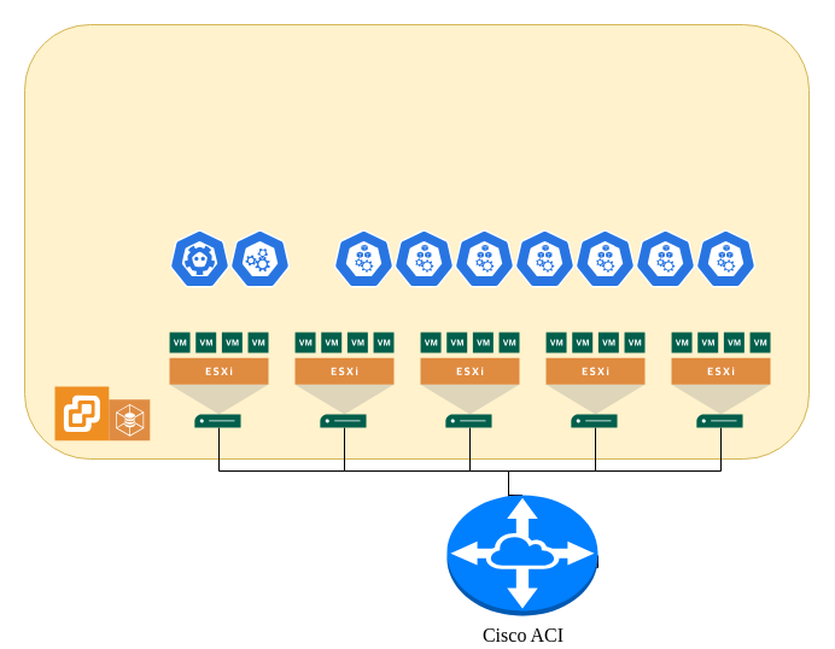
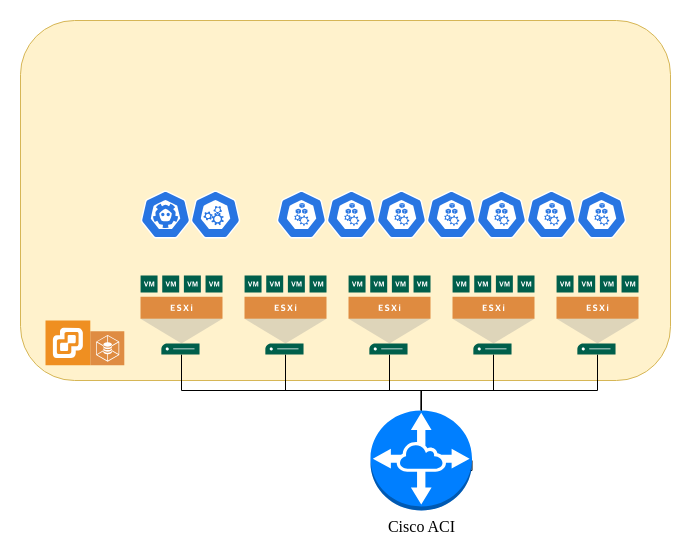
  <mxCell id="0" />
  <mxCell id="1" parent="0" />
  <mxCell id="2" value="" style="rounded=1;whiteSpace=wrap;html=1;fillColor=#fff2cc;strokeColor=#d6b656;labelPosition=center;verticalLabelPosition=middle;align=center;verticalAlign=middle;" vertex="1" parent="1"><mxGeometry x="20" y="20" width="650" height="360" as="geometry" /></mxCell>
  <mxCell id="3" value="" style="shadow=0;dashed=0;html=1;strokeColor=none;fillColor=#EF8F21;labelPosition=center;verticalLabelPosition=bottom;verticalAlign=top;align=center;outlineConnect=0;shape=mxgraph.veeam.vsphere" parent="1" vertex="1"><mxGeometry x="45" y="320" width="44.8" height="44.8" as="geometry" /></mxCell>
  <mxCell id="4" style="edgeStyle=orthogonalEdgeStyle;rounded=0;orthogonalLoop=1;jettySize=auto;html=1;endArrow=none;endFill=0;exitX=0.5;exitY=0;exitDx=0;exitDy=0;exitPerimeter=0;" parent="1" source="15" target="11" edge="1"><mxGeometry relative="1" as="geometry"><Array as="points"><mxPoint x="421" y="390" /><mxPoint x="181" y="390" /></Array><mxPoint x="225" y="410" as="sourcePoint" /></mxGeometry></mxCell>
  <mxCell id="5" style="edgeStyle=orthogonalEdgeStyle;rounded=0;orthogonalLoop=1;jettySize=auto;html=1;endArrow=none;endFill=0;exitX=0.5;exitY=0;exitDx=0;exitDy=0;exitPerimeter=0;" parent="1" source="15" target="10" edge="1"><mxGeometry relative="1" as="geometry"><Array as="points"><mxPoint x="421" y="390" /><mxPoint x="285" y="390" /></Array><mxPoint x="225" y="410" as="sourcePoint" /></mxGeometry></mxCell>
  <mxCell id="6" style="edgeStyle=orthogonalEdgeStyle;rounded=0;orthogonalLoop=1;jettySize=auto;html=1;endArrow=none;endFill=0;exitX=0.5;exitY=0;exitDx=0;exitDy=0;exitPerimeter=0;" parent="1" source="15" target="12" edge="1"><mxGeometry relative="1" as="geometry"><mxPoint x="430" y="410" as="targetPoint" /><Array as="points"><mxPoint x="421" y="390" /><mxPoint x="389" y="390" /></Array><mxPoint x="335" y="410" as="sourcePoint" /></mxGeometry></mxCell>
  <mxCell id="7" style="edgeStyle=orthogonalEdgeStyle;rounded=0;orthogonalLoop=1;jettySize=auto;html=1;endArrow=none;endFill=0;" parent="1" source="15" target="13" edge="1"><mxGeometry relative="1" as="geometry"><mxPoint x="493" y="410" as="sourcePoint" /><Array as="points"><mxPoint x="421" y="390" /><mxPoint x="493" y="390" /></Array></mxGeometry></mxCell>
  <mxCell id="8" style="edgeStyle=orthogonalEdgeStyle;rounded=0;orthogonalLoop=1;jettySize=auto;html=1;exitX=1;exitY=0.5;exitDx=0;exitDy=0;exitPerimeter=0;endArrow=none;endFill=0;" parent="1" source="15" target="14" edge="1"><mxGeometry relative="1" as="geometry"><Array as="points"><mxPoint x="410" y="470" /><mxPoint x="410" y="460" /><mxPoint x="421" y="460" /><mxPoint x="421" y="390" /><mxPoint x="597" y="390" /></Array><mxPoint x="493" y="410" as="sourcePoint" /></mxGeometry></mxCell>
  <mxCell id="9" value="" style="group" parent="1" vertex="1" connectable="0"><mxGeometry x="140" y="275" width="498" height="79" as="geometry" /></mxCell>
  <mxCell id="10" value="" style="sketch=0;pointerEvents=1;shadow=0;dashed=0;html=1;strokeColor=none;fillColor=#005F4B;labelPosition=center;verticalLabelPosition=bottom;verticalAlign=top;align=center;outlineConnect=0;shape=mxgraph.veeam2.esxi_host;" parent="9" vertex="1"><mxGeometry x="104" width="82" height="79" as="geometry" /></mxCell>
  <mxCell id="11" value="" style="sketch=0;pointerEvents=1;shadow=0;dashed=0;html=1;strokeColor=none;fillColor=#005F4B;labelPosition=center;verticalLabelPosition=bottom;verticalAlign=top;align=center;outlineConnect=0;shape=mxgraph.veeam2.esxi_host;" parent="9" vertex="1"><mxGeometry width="82" height="79" as="geometry" /></mxCell>
  <mxCell id="12" value="" style="sketch=0;pointerEvents=1;shadow=0;dashed=0;html=1;strokeColor=none;fillColor=#005F4B;labelPosition=center;verticalLabelPosition=bottom;verticalAlign=top;align=center;outlineConnect=0;shape=mxgraph.veeam2.esxi_host;" parent="9" vertex="1"><mxGeometry x="208" width="82" height="79" as="geometry" /></mxCell>
  <mxCell id="13" value="" style="sketch=0;pointerEvents=1;shadow=0;dashed=0;html=1;strokeColor=none;fillColor=#005F4B;labelPosition=center;verticalLabelPosition=bottom;verticalAlign=top;align=center;outlineConnect=0;shape=mxgraph.veeam2.esxi_host;" parent="9" vertex="1"><mxGeometry x="312" width="82" height="79" as="geometry" /></mxCell>
  <mxCell id="14" value="" style="sketch=0;pointerEvents=1;shadow=0;dashed=0;html=1;strokeColor=none;fillColor=#005F4B;labelPosition=center;verticalLabelPosition=bottom;verticalAlign=top;align=center;outlineConnect=0;shape=mxgraph.veeam2.esxi_host;" parent="9" vertex="1"><mxGeometry x="416" width="82" height="79" as="geometry" /></mxCell>
- <mxCell id="15" value="&lt;font data-font-src=&quot;https://fonts.googleapis.com/css?family=Fira+Mono&quot; style=&quot;font-size: 16px&quot; face=&quot;Fira Mono&quot;&gt;Cisco ACI&lt;/font&gt;" style="outlineConnect=0;dashed=0;verticalLabelPosition=bottom;verticalAlign=top;align=center;html=1;shape=mxgraph.aws3.vpc_peering;fillColor=#007FFF;direction=east;strokeColor=#6c8ebf;" vertex="1" parent="1"><mxGeometry x="370" y="410" width="125" height="100" as="geometry" /></mxCell>
+ <mxCell id="15" value="&lt;font data-font-src=&quot;https://fonts.googleapis.com/css?family=Fira+Mono&quot; style=&quot;font-size: 16px&quot; face=&quot;Fira Mono&quot;&gt;Cisco ACI&lt;/font&gt;" style="outlineConnect=0;dashed=0;verticalLabelPosition=bottom;verticalAlign=top;align=center;html=1;shape=mxgraph.aws3.vpc_peering;fillColor=#007FFF;direction=east;strokeColor=#6c8ebf;" vertex="1" parent="1"><mxGeometry x="370" y="410" width="101.5" height="100" as="geometry" /></mxCell>
  <mxCell id="16" value="" style="sketch=0;pointerEvents=1;shadow=0;dashed=0;html=1;strokeColor=none;fillColor=#DF8C42;labelPosition=center;verticalLabelPosition=bottom;verticalAlign=top;align=center;outlineConnect=0;shape=mxgraph.veeam2.vmware_vsan;" vertex="1" parent="1"><mxGeometry x="89.8" y="330.8" width="34" height="34" as="geometry" /></mxCell>
  <mxCell id="17" value="" style="sketch=0;html=1;dashed=0;whitespace=wrap;fillColor=#2875E2;strokeColor=#ffffff;points=[[0.005,0.63,0],[0.1,0.2,0],[0.9,0.2,0],[0.5,0,0],[0.995,0.63,0],[0.72,0.99,0],[0.5,1,0],[0.28,0.99,0]];shape=mxgraph.kubernetes.icon;prIcon=etcd;fontFamily=Fira Mono;fontSource=https%3A%2F%2Ffonts.googleapis.com%2Fcss%3Ffamily%3DFira%2BMono;fontSize=16;" vertex="1" parent="1"><mxGeometry x="140" y="190" width="50" height="48" as="geometry" /></mxCell>
  <mxCell id="18" value="" style="sketch=0;html=1;dashed=0;whitespace=wrap;fillColor=#2875E2;strokeColor=#ffffff;points=[[0.005,0.63,0],[0.1,0.2,0],[0.9,0.2,0],[0.5,0,0],[0.995,0.63,0],[0.72,0.99,0],[0.5,1,0],[0.28,0.99,0]];shape=mxgraph.kubernetes.icon;prIcon=master;fontFamily=Fira Mono;fontSource=https%3A%2F%2Ffonts.googleapis.com%2Fcss%3Ffamily%3DFira%2BMono;fontSize=16;" vertex="1" parent="1"><mxGeometry x="190" y="190" width="50" height="48" as="geometry" /></mxCell>
  <mxCell id="19" value="" style="sketch=0;html=1;dashed=0;whitespace=wrap;fillColor=#2875E2;strokeColor=#ffffff;points=[[0.005,0.63,0],[0.1,0.2,0],[0.9,0.2,0],[0.5,0,0],[0.995,0.63,0],[0.72,0.99,0],[0.5,1,0],[0.28,0.99,0]];shape=mxgraph.kubernetes.icon;prIcon=node;fontFamily=Fira Mono;fontSource=https%3A%2F%2Ffonts.googleapis.com%2Fcss%3Ffamily%3DFira%2BMono;fontSize=16;" vertex="1" parent="1"><mxGeometry x="276" y="190" width="50" height="48" as="geometry" /></mxCell>
  <mxCell id="20" value="" style="sketch=0;html=1;dashed=0;whitespace=wrap;fillColor=#2875E2;strokeColor=#ffffff;points=[[0.005,0.63,0],[0.1,0.2,0],[0.9,0.2,0],[0.5,0,0],[0.995,0.63,0],[0.72,0.99,0],[0.5,1,0],[0.28,0.99,0]];shape=mxgraph.kubernetes.icon;prIcon=node;fontFamily=Fira Mono;fontSource=https%3A%2F%2Ffonts.googleapis.com%2Fcss%3Ffamily%3DFira%2BMono;fontSize=16;" vertex="1" parent="1"><mxGeometry x="326" y="190" width="50" height="48" as="geometry" /></mxCell>
  <mxCell id="21" value="" style="sketch=0;html=1;dashed=0;whitespace=wrap;fillColor=#2875E2;strokeColor=#ffffff;points=[[0.005,0.63,0],[0.1,0.2,0],[0.9,0.2,0],[0.5,0,0],[0.995,0.63,0],[0.72,0.99,0],[0.5,1,0],[0.28,0.99,0]];shape=mxgraph.kubernetes.icon;prIcon=node;fontFamily=Fira Mono;fontSource=https%3A%2F%2Ffonts.googleapis.com%2Fcss%3Ffamily%3DFira%2BMono;fontSize=16;" vertex="1" parent="1"><mxGeometry x="376" y="190" width="50" height="48" as="geometry" /></mxCell>
  <mxCell id="22" value="" style="sketch=0;html=1;dashed=0;whitespace=wrap;fillColor=#2875E2;strokeColor=#ffffff;points=[[0.005,0.63,0],[0.1,0.2,0],[0.9,0.2,0],[0.5,0,0],[0.995,0.63,0],[0.72,0.99,0],[0.5,1,0],[0.28,0.99,0]];shape=mxgraph.kubernetes.icon;prIcon=node;fontFamily=Fira Mono;fontSource=https%3A%2F%2Ffonts.googleapis.com%2Fcss%3Ffamily%3DFira%2BMono;fontSize=16;" vertex="1" parent="1"><mxGeometry x="426" y="190" width="50" height="48" as="geometry" /></mxCell>
  <mxCell id="23" value="" style="sketch=0;html=1;dashed=0;whitespace=wrap;fillColor=#2875E2;strokeColor=#ffffff;points=[[0.005,0.63,0],[0.1,0.2,0],[0.9,0.2,0],[0.5,0,0],[0.995,0.63,0],[0.72,0.99,0],[0.5,1,0],[0.28,0.99,0]];shape=mxgraph.kubernetes.icon;prIcon=node;fontFamily=Fira Mono;fontSource=https%3A%2F%2Ffonts.googleapis.com%2Fcss%3Ffamily%3DFira%2BMono;fontSize=16;" vertex="1" parent="1"><mxGeometry x="476" y="190" width="50" height="48" as="geometry" /></mxCell>
  <mxCell id="24" value="" style="sketch=0;html=1;dashed=0;whitespace=wrap;fillColor=#2875E2;strokeColor=#ffffff;points=[[0.005,0.63,0],[0.1,0.2,0],[0.9,0.2,0],[0.5,0,0],[0.995,0.63,0],[0.72,0.99,0],[0.5,1,0],[0.28,0.99,0]];shape=mxgraph.kubernetes.icon;prIcon=node;fontFamily=Fira Mono;fontSource=https%3A%2F%2Ffonts.googleapis.com%2Fcss%3Ffamily%3DFira%2BMono;fontSize=16;" vertex="1" parent="1"><mxGeometry x="526" y="190" width="50" height="48" as="geometry" /></mxCell>
  <mxCell id="25" value="" style="sketch=0;html=1;dashed=0;whitespace=wrap;fillColor=#2875E2;strokeColor=#ffffff;points=[[0.005,0.63,0],[0.1,0.2,0],[0.9,0.2,0],[0.5,0,0],[0.995,0.63,0],[0.72,0.99,0],[0.5,1,0],[0.28,0.99,0]];shape=mxgraph.kubernetes.icon;prIcon=node;fontFamily=Fira Mono;fontSource=https%3A%2F%2Ffonts.googleapis.com%2Fcss%3Ffamily%3DFira%2BMono;fontSize=16;" vertex="1" parent="1"><mxGeometry x="576" y="190" width="50" height="48" as="geometry" /></mxCell>
